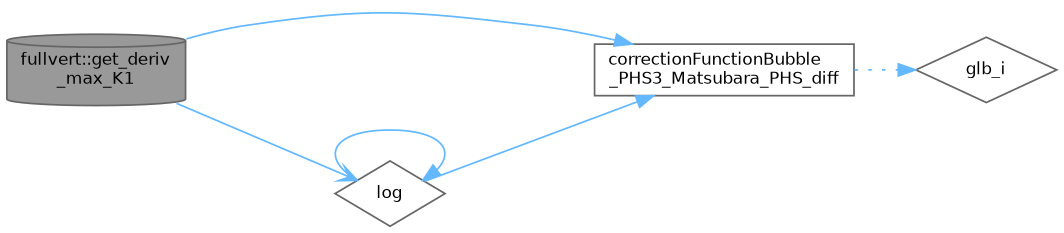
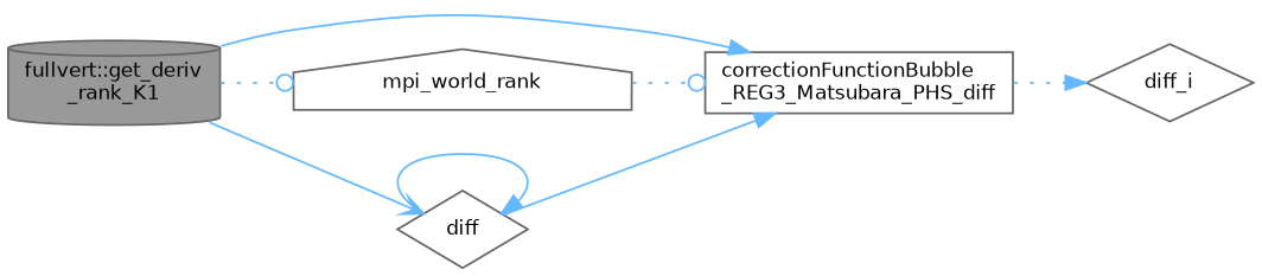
  digraph {
    rankdir=LR
    node [color=grey40 fillcolor=white fontname=Helvetica fontsize=10 shape=diamond style=filled]
    edge [arrowhead=normal color=steelblue1 fontname=Helvetica fontsize=10 labelfontname=Helvetica labelfontsize=10 style=solid]
-   n1 [color=gray40 fillcolor=grey60 fontcolor=black height=0.2 label="fullvert::get_deriv\l_max_K1" shape=cylinder width=0.4]
-   n2 [height=0.2 label="correctionFunctionBubble\l_PHS3_Matsubara_PHS_diff" shape=box width=0.4]
-   n4 [height=0.2 label=log width=0.4]
-   n5 [height=0.2 label=glb_i width=0.4]
+   n1 [color=gray40 fillcolor=grey60 fontcolor=black height=0.2 label="fullvert::get_deriv\l_rank_K1" shape=cylinder width=0.4]
+   n2 [height=0.2 label="correctionFunctionBubble\l_REG3_Matsubara_PHS_diff" shape=box width=0.4]
+   n3 [height=0.2 label=mpi_world_rank shape=house width=0.4]
+   n4 [height=0.2 label=diff width=0.4]
+   n5 [height=0.2 label=diff_i width=0.4]
    n1 -> n2
+   n1 -> n3 [arrowhead=odot style=dotted]
    n1 -> n4 [arrowhead=vee]
    n2 -> n5 [style=dotted]
+   n3 -> n2 [arrowhead=odot style=dotted]
    n4 -> n2
    n4 -> n4
  }
